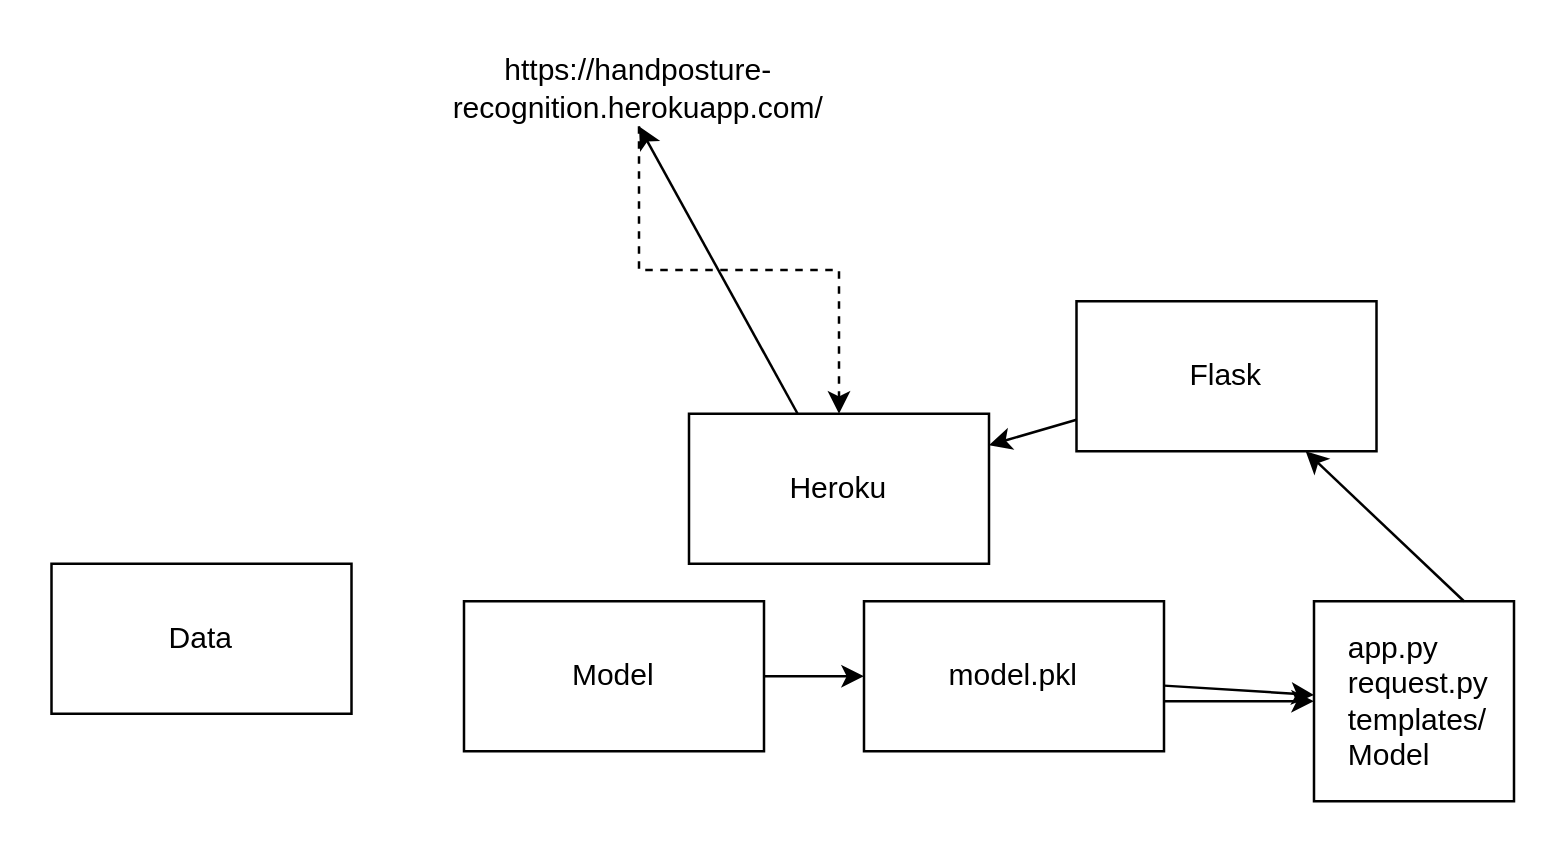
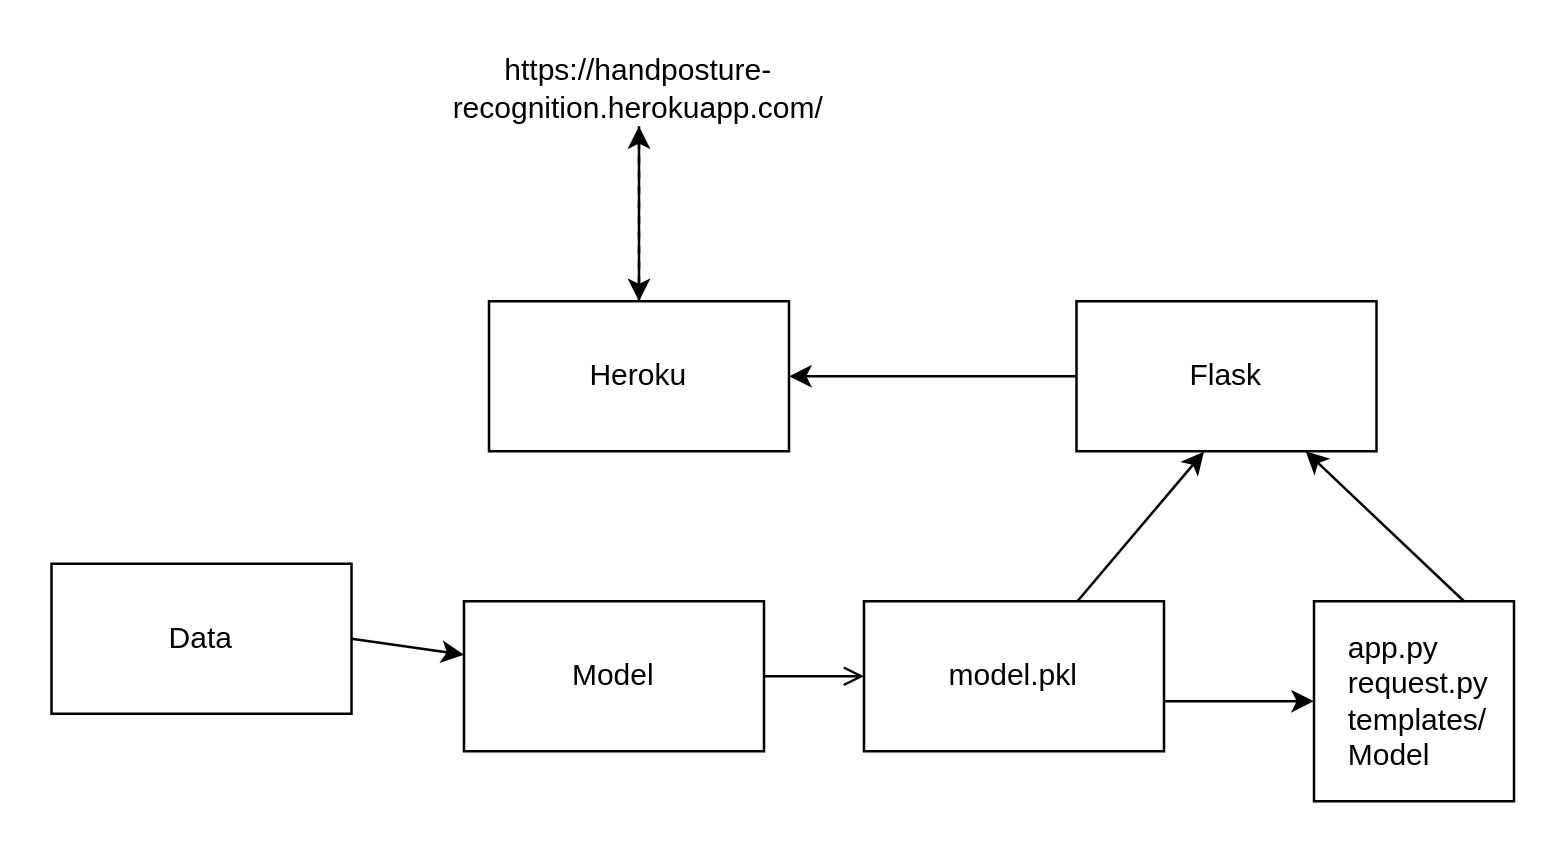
  <mxCell id="0" />
  <mxCell id="1" parent="0" />
  <mxCell id="2" value="Data" style="rounded=0;whiteSpace=wrap;html=1;" vertex="1" parent="1"><mxGeometry x="20" y="225" width="120" height="60" as="geometry" /></mxCell>
  <mxCell id="3" value="Model" style="rounded=0;whiteSpace=wrap;html=1;" vertex="1" parent="1"><mxGeometry x="185" y="240" width="120" height="60" as="geometry" /></mxCell>
  <mxCell id="4" value="Flask" style="rounded=0;whiteSpace=wrap;html=1;" vertex="1" parent="1"><mxGeometry x="430" y="120" width="120" height="60" as="geometry" /></mxCell>
  <mxCell id="5" value="model.pkl" style="rounded=0;whiteSpace=wrap;html=1;" vertex="1" parent="1"><mxGeometry x="345" y="240" width="120" height="60" as="geometry" /></mxCell>
  <mxCell id="6" value="app.py&lt;br&gt;request.py&lt;br&gt;templates/&lt;br&gt;Model" style="whiteSpace=wrap;html=1;aspect=fixed;align=left;spacingLeft=12;" vertex="1" parent="1"><mxGeometry x="525" y="240" width="80" height="80" as="geometry" /></mxCell>
+ <mxCell id="7" value="" style="endArrow=classic;html=1;rounded=0;exitX=1;exitY=0.5;exitDx=0;exitDy=0;" edge="1" parent="1" source="2" target="3"><mxGeometry width="50" height="50" relative="1" as="geometry"><mxPoint x="325" y="200" as="sourcePoint" /><mxPoint x="375" y="150" as="targetPoint" /></mxGeometry></mxCell>
  <mxCell id="8" value="" style="endArrow=classic;html=1;rounded=0;" edge="1" parent="1" source="14"><mxGeometry width="50" height="50" relative="1" as="geometry"><mxPoint x="325" y="200" as="sourcePoint" /><mxPoint x="255" y="50" as="targetPoint" /></mxGeometry></mxCell>
  <mxCell id="9" value="" style="endArrow=classic;html=1;rounded=0;" edge="1" parent="1" source="4" target="14"><mxGeometry width="50" height="50" relative="1" as="geometry"><mxPoint x="325" y="200" as="sourcePoint" /><mxPoint x="375" y="150" as="targetPoint" /></mxGeometry></mxCell>
- <mxCell id="10" value="" style="endArrow=classic;html=1;rounded=0;" edge="1" parent="1" source="5" target="6"><mxGeometry width="50" height="50" relative="1" as="geometry"><mxPoint x="345" y="200" as="sourcePoint" /><mxPoint x="395" y="150" as="targetPoint" /></mxGeometry></mxCell>
+ <mxCell id="10" value="" style="endArrow=classic;html=1;rounded=0;entryX=0.425;entryY=1.003;entryDx=0;entryDy=0;entryPerimeter=0;" edge="1" parent="1" source="5" target="4"><mxGeometry width="50" height="50" relative="1" as="geometry"><mxPoint x="345" y="200" as="sourcePoint" /><mxPoint x="395" y="150" as="targetPoint" /></mxGeometry></mxCell>
  <mxCell id="11" value="" style="endArrow=classic;html=1;rounded=0;exitX=0.75;exitY=0;exitDx=0;exitDy=0;" edge="1" parent="1" source="6" target="4"><mxGeometry width="50" height="50" relative="1" as="geometry"><mxPoint x="325" y="200" as="sourcePoint" /><mxPoint x="375" y="150" as="targetPoint" /></mxGeometry></mxCell>
  <mxCell id="12" value="" style="endArrow=classic;html=1;rounded=0;" edge="1" parent="1" target="6"><mxGeometry width="50" height="50" relative="1" as="geometry"><mxPoint x="465" y="280" as="sourcePoint" /><mxPoint x="375" y="150" as="targetPoint" /></mxGeometry></mxCell>
- <mxCell id="13" value="" style="endArrow=classic;html=1;rounded=0;entryX=0;entryY=0.5;entryDx=0;entryDy=0;exitX=1;exitY=0.5;exitDx=0;exitDy=0;" edge="1" parent="1" source="3" target="5"><mxGeometry width="50" height="50" relative="1" as="geometry"><mxPoint x="325" y="200" as="sourcePoint" /><mxPoint x="375" y="150" as="targetPoint" /></mxGeometry></mxCell>
- <mxCell id="14" value="Heroku" style="rounded=0;whiteSpace=wrap;html=1;" vertex="1" parent="1"><mxGeometry x="275" y="165" width="120" height="60" as="geometry" /></mxCell>
+ <mxCell id="13" value="" style="endArrow=open;html=1;rounded=0;entryX=0;entryY=0.5;entryDx=0;entryDy=0;exitX=1;exitY=0.5;exitDx=0;exitDy=0;" edge="1" parent="1" source="3" target="5"><mxGeometry width="50" height="50" relative="1" as="geometry"><mxPoint x="325" y="200" as="sourcePoint" /><mxPoint x="375" y="150" as="targetPoint" /></mxGeometry></mxCell>
+ <mxCell id="14" value="Heroku" style="rounded=0;whiteSpace=wrap;html=1;" vertex="1" parent="1"><mxGeometry x="195" y="120" width="120" height="60" as="geometry" /></mxCell>
  <mxCell id="15" value="" style="edgeStyle=orthogonalEdgeStyle;rounded=0;orthogonalLoop=1;jettySize=auto;html=1;dashed=1;" edge="1" parent="1" source="16" target="14"><mxGeometry relative="1" as="geometry" /></mxCell>
  <mxCell id="16" value="https://handposture-recognition.herokuapp.com/" style="text;html=1;strokeColor=none;fillColor=none;align=center;verticalAlign=middle;whiteSpace=wrap;rounded=0;" vertex="1" parent="1"><mxGeometry x="225" y="20" width="60" height="30" as="geometry" /></mxCell>
